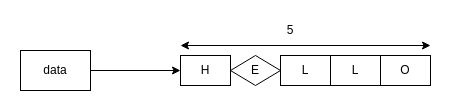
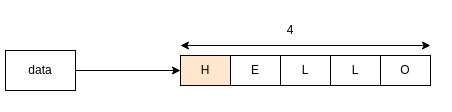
  <mxCell id="0" />
  <mxCell id="1" parent="0" />
  <mxCell id="2" style="edgeStyle=orthogonalEdgeStyle;rounded=0;orthogonalLoop=1;jettySize=auto;html=1;exitX=1;exitY=0.5;exitDx=0;exitDy=0;entryX=0;entryY=0.5;entryDx=0;entryDy=0;" edge="1" parent="1" source="3" target="4"><mxGeometry relative="1" as="geometry" /></mxCell>
- <mxCell id="3" value="data" style="rounded=0;whiteSpace=wrap;html=1;" vertex="1" parent="1"><mxGeometry x="20" y="50" width="70" height="40" as="geometry" /></mxCell>
- <mxCell id="4" value="H" style="rounded=0;whiteSpace=wrap;html=1;" vertex="1" parent="1"><mxGeometry x="180" y="55" width="50" height="30" as="geometry" /></mxCell>
+ <mxCell id="3" value="data" style="rounded=0;whiteSpace=wrap;html=1;" vertex="1" parent="1"><mxGeometry x="5" y="50" width="70" height="40" as="geometry" /></mxCell>
+ <mxCell id="4" value="H" style="rounded=0;whiteSpace=wrap;html=1;fillColor=#ffe6cc;" vertex="1" parent="1"><mxGeometry x="180" y="55" width="50" height="30" as="geometry" /></mxCell>
  <mxCell id="5" value="O" style="rounded=0;whiteSpace=wrap;html=1;" vertex="1" parent="1"><mxGeometry x="380" y="55" width="50" height="30" as="geometry" /></mxCell>
  <mxCell id="6" value="L" style="rounded=0;whiteSpace=wrap;html=1;" vertex="1" parent="1"><mxGeometry x="330" y="55" width="50" height="30" as="geometry" /></mxCell>
  <mxCell id="7" value="L" style="rounded=0;whiteSpace=wrap;html=1;" vertex="1" parent="1"><mxGeometry x="280" y="55" width="50" height="30" as="geometry" /></mxCell>
- <mxCell id="8" value="E" style="rhombus;whiteSpace=wrap;html=1;" vertex="1" parent="1"><mxGeometry x="230" y="55" width="50" height="30" as="geometry" /></mxCell>
+ <mxCell id="8" value="E" style="rounded=0;whiteSpace=wrap;html=1;" vertex="1" parent="1"><mxGeometry x="230" y="55" width="50" height="30" as="geometry" /></mxCell>
  <mxCell id="9" value="" style="endArrow=classic;startArrow=classic;html=1;" edge="1" parent="1"><mxGeometry width="50" height="50" relative="1" as="geometry"><mxPoint x="180" y="45" as="sourcePoint" /><mxPoint x="430" y="45" as="targetPoint" /></mxGeometry></mxCell>
- <mxCell id="10" value="5" style="text;html=1;strokeColor=none;fillColor=none;align=center;verticalAlign=middle;whiteSpace=wrap;rounded=0;" vertex="1" parent="1"><mxGeometry x="270" y="20" width="40" height="20" as="geometry" /></mxCell>
+ <mxCell id="10" value="4" style="text;html=1;strokeColor=none;fillColor=none;align=center;verticalAlign=middle;whiteSpace=wrap;rounded=0;" vertex="1" parent="1"><mxGeometry x="270" y="20" width="40" height="20" as="geometry" /></mxCell>
